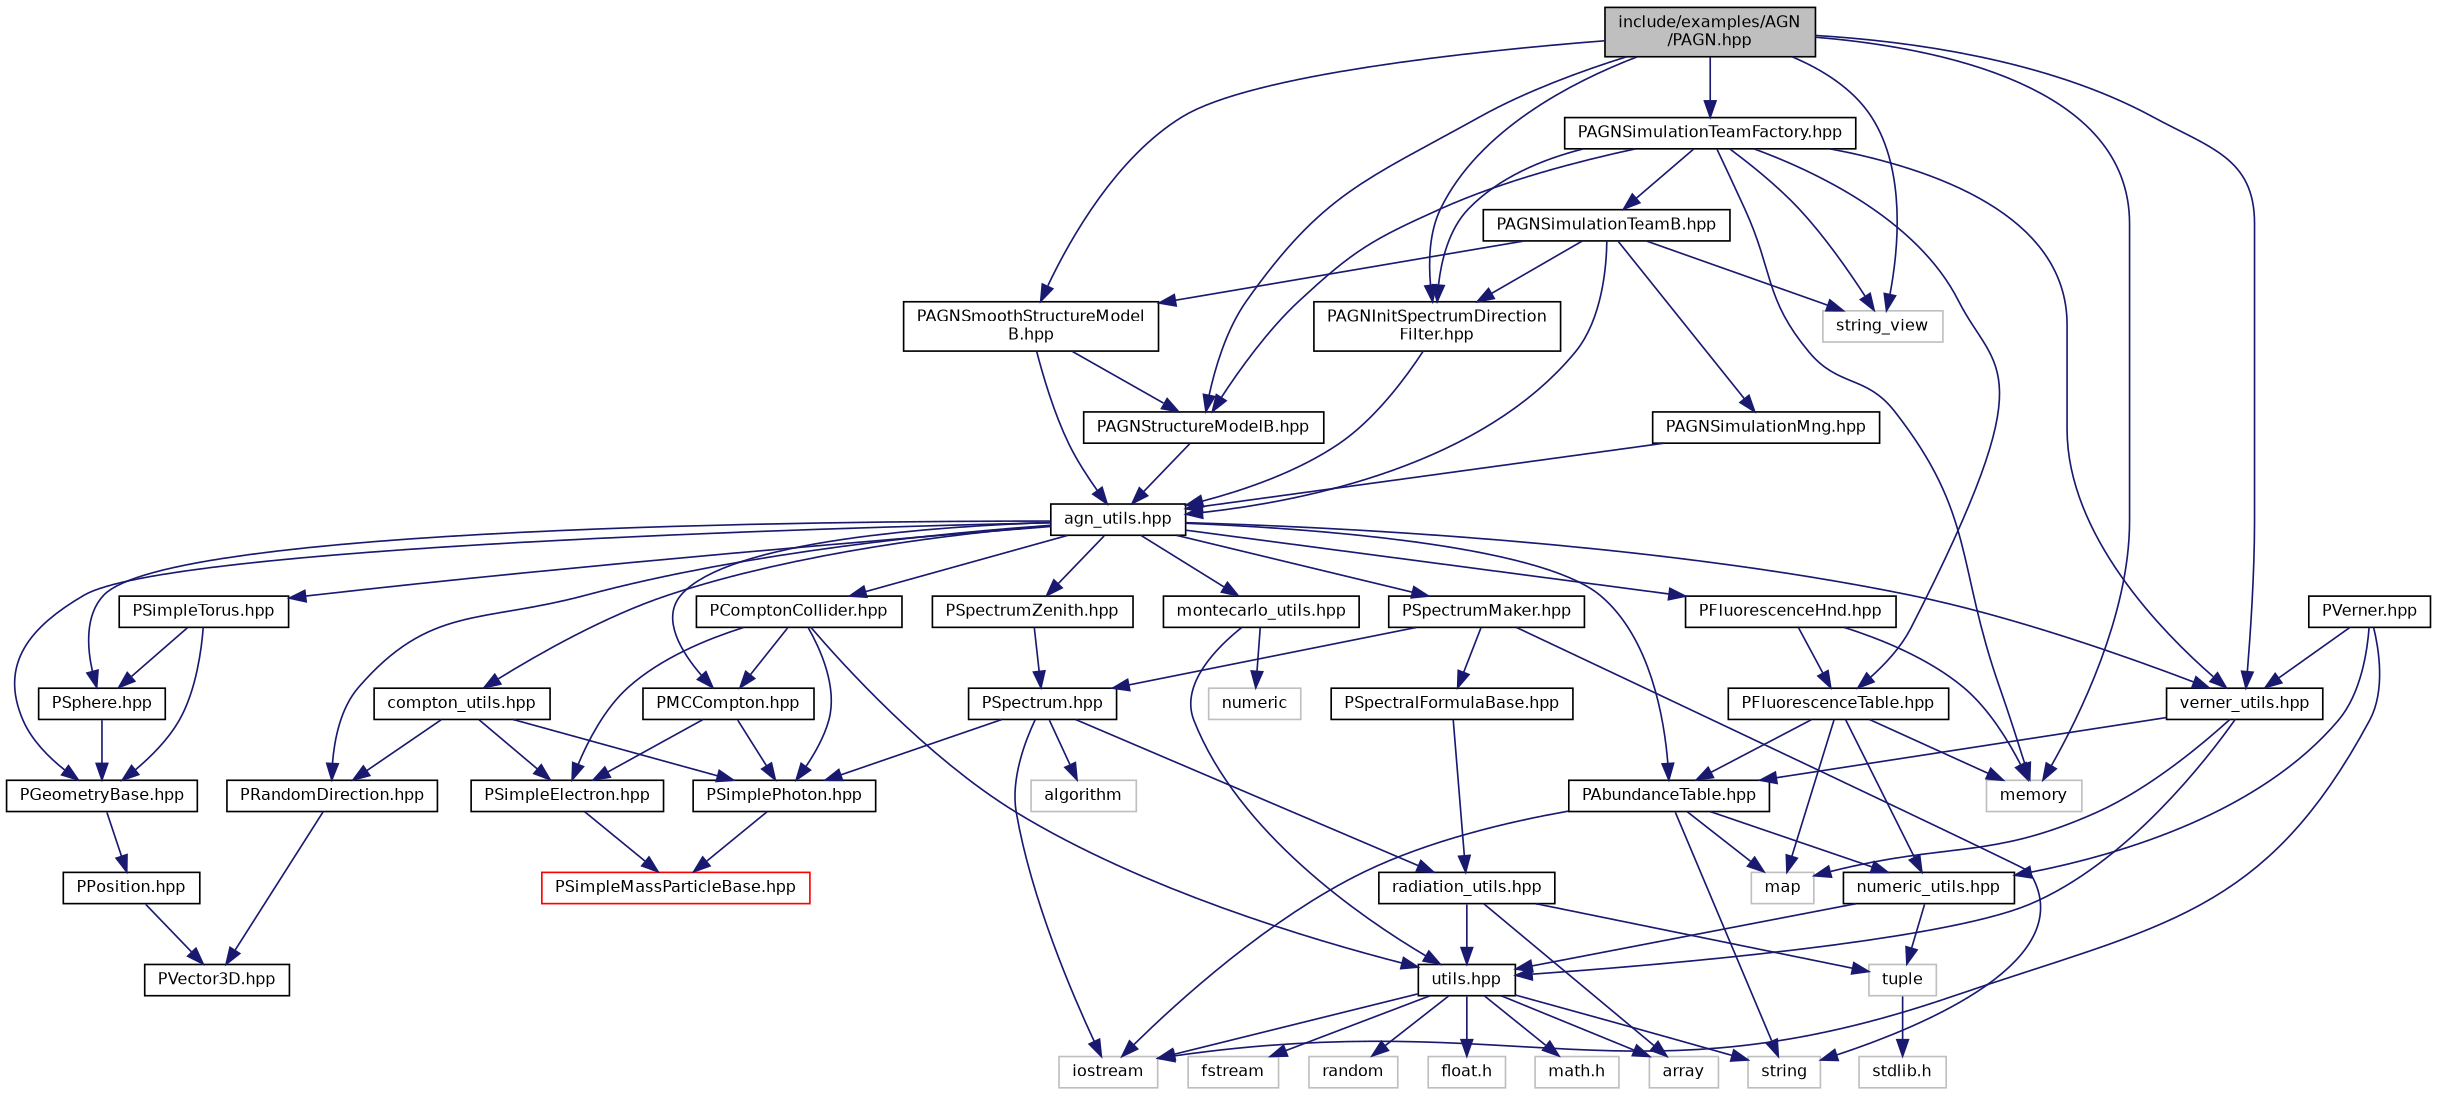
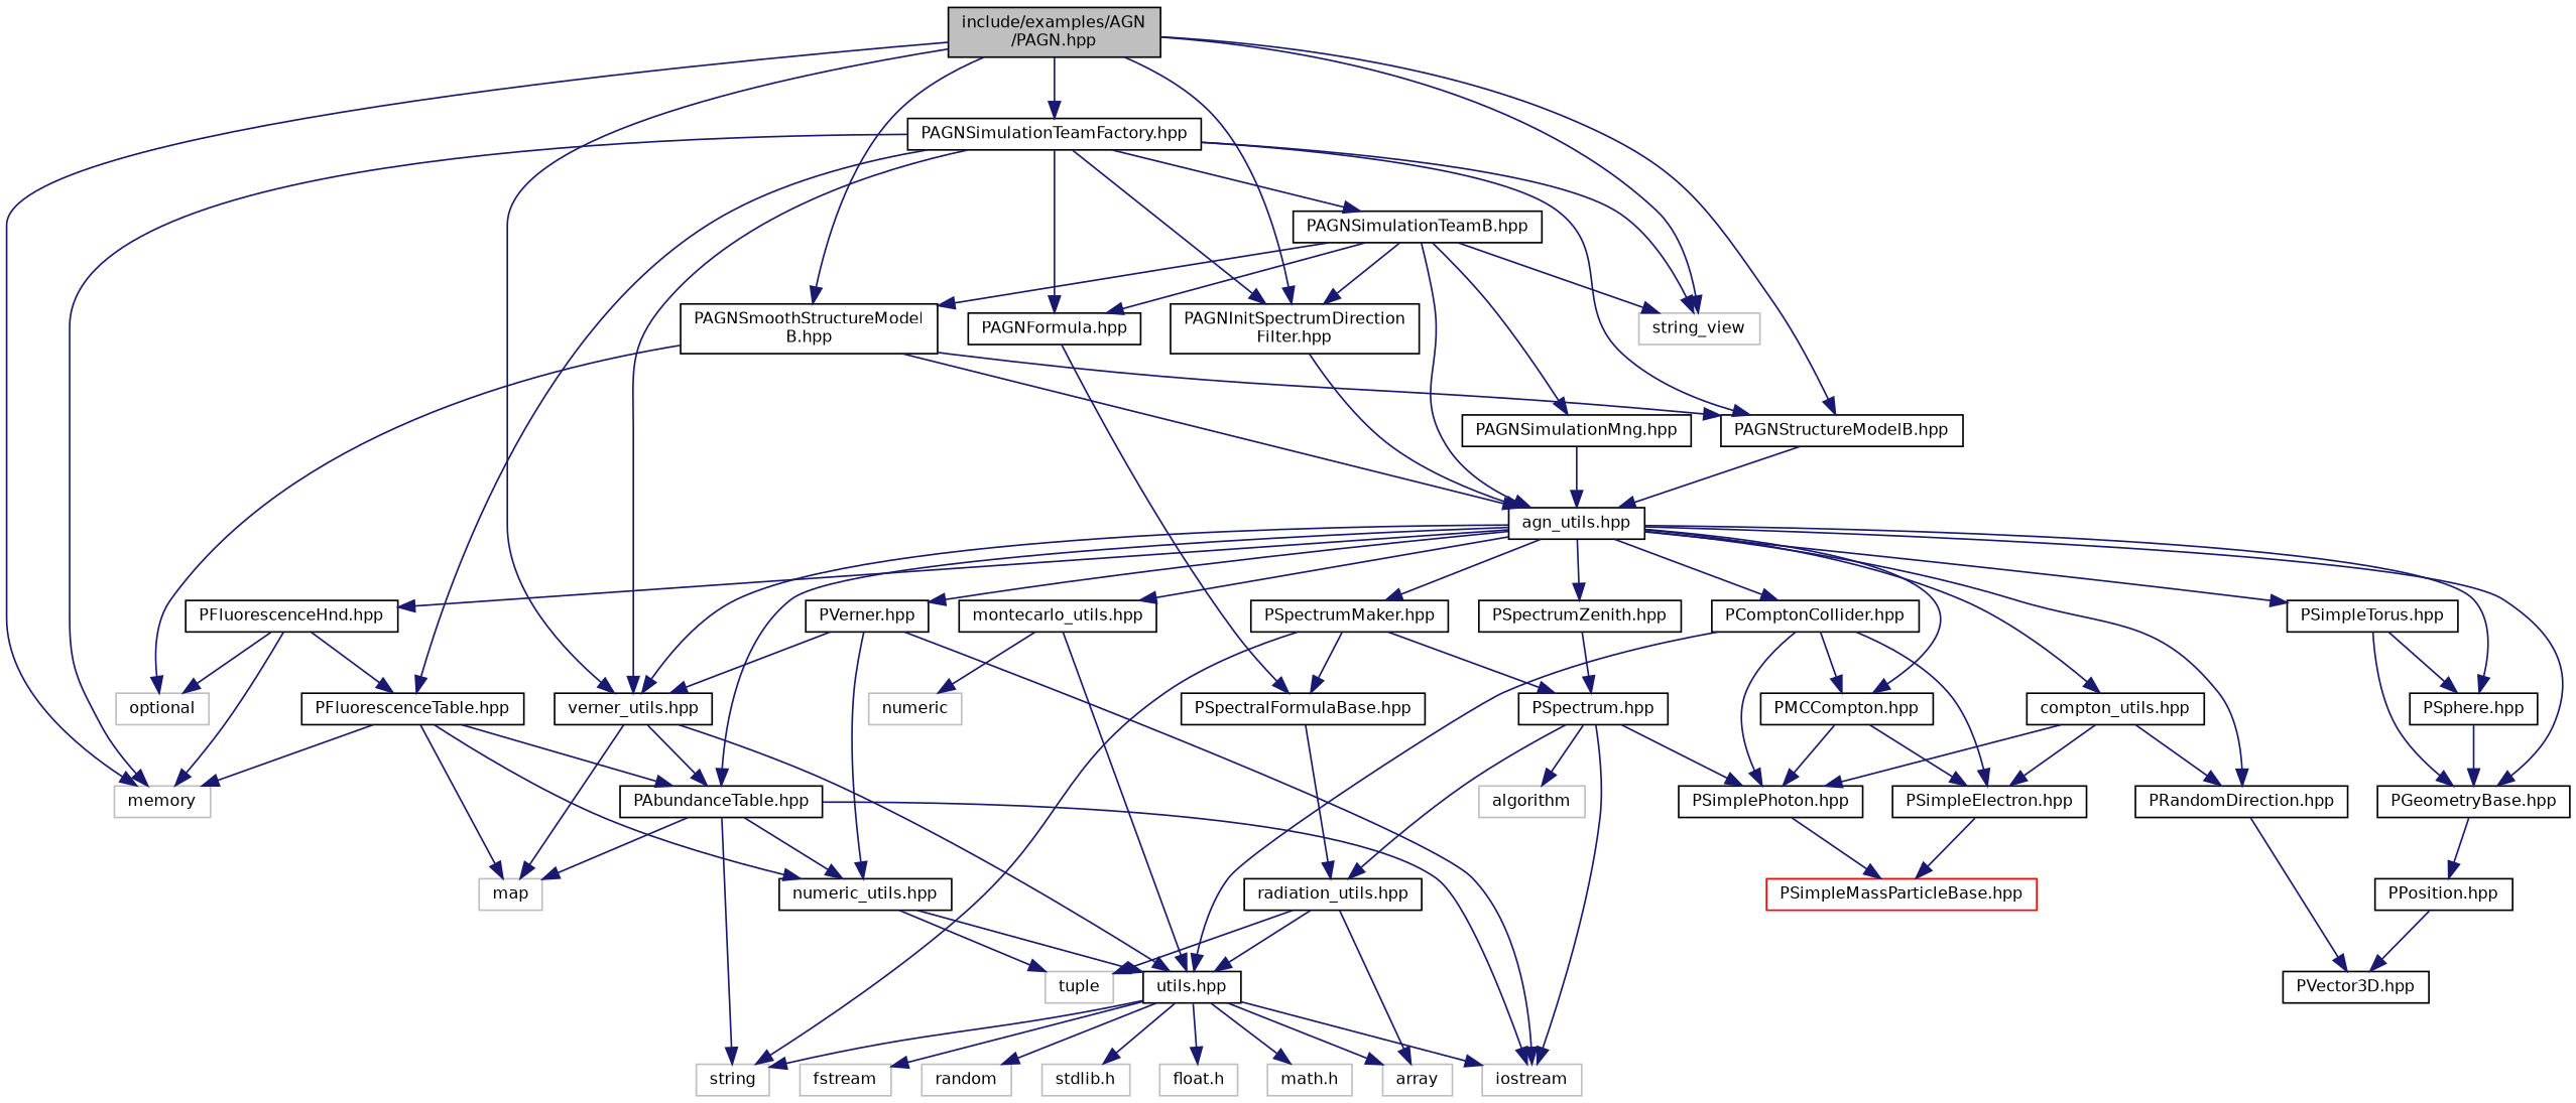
  digraph {
    node [color=black fillcolor=white fontname=Helvetica fontsize=10 shape=record style=filled]
    edge [color=midnightblue fontname=Helvetica fontsize=10 labelfontname=Helvetica labelfontsize=10 style=solid]
    n1 [fillcolor=grey75 fontcolor=black height=0.2 label="include/examples/AGN\l/PAGN.hpp" width=0.4]
    n2 [height=0.2 label="PAGNSmoothStructureModel\lB.hpp" width=0.4]
    n3 [color=grey75 height=0.2 label=memory width=0.4]
    n4 [height=0.2 label="verner_utils.hpp" width=0.4]
    n5 [height=0.2 label="PAGNStructureModelB.hpp" width=0.4]
    n6 [color=grey75 height=0.2 label=string_view width=0.4]
    n7 [height=0.2 label="PAGNSimulationTeamFactory.hpp" width=0.4]
    n8 [height=0.2 label="PAGNInitSpectrumDirection\lFilter.hpp" width=0.4]
    n9 [height=0.2 label="agn_utils.hpp" width=0.4]
+   n10 [color=grey75 height=0.2 label=optional width=0.4]
    n11 [height=0.2 label="PAbundanceTable.hpp" width=0.4]
    n12 [height=0.2 label="utils.hpp" width=0.4]
    n13 [color=grey75 height=0.2 label=map width=0.4]
    n14 [height=0.2 label="PFluorescenceTable.hpp" width=0.4]
    n15 [height=0.2 label="PAGNSimulationTeamB.hpp" width=0.4]
+   n16 [height=0.2 label="PAGNFormula.hpp" width=0.4]
    n17 [height=0.2 label="PSpectrumMaker.hpp" width=0.4]
    n18 [height=0.2 label="PGeometryBase.hpp" width=0.4]
    n19 [height=0.2 label="PSphere.hpp" width=0.4]
    n20 [height=0.2 label="PSimpleTorus.hpp" width=0.4]
    n21 [height=0.2 label="PFluorescenceHnd.hpp" width=0.4]
    n22 [height=0.2 label="PVerner.hpp" width=0.4]
    n23 [height=0.2 label="PComptonCollider.hpp" width=0.4]
    n24 [height=0.2 label="PMCCompton.hpp" width=0.4]
    n25 [height=0.2 label="PRandomDirection.hpp" width=0.4]
    n26 [height=0.2 label="compton_utils.hpp" width=0.4]
    n27 [height=0.2 label="montecarlo_utils.hpp" width=0.4]
    n28 [height=0.2 label="PSpectrumZenith.hpp" width=0.4]
    n29 [height=0.2 label="PSpectrum.hpp" width=0.4]
    n30 [color=grey75 height=0.2 label=string width=0.4]
    n31 [height=0.2 label="PSpectralFormulaBase.hpp" width=0.4]
    n32 [height=0.2 label="PPosition.hpp" width=0.4]
    n33 [color=grey75 height=0.2 label=iostream width=0.4]
    n34 [height=0.2 label="numeric_utils.hpp" width=0.4]
    n35 [height=0.2 label="PSimplePhoton.hpp" width=0.4]
    n36 [height=0.2 label="PSimpleElectron.hpp" width=0.4]
    n37 [height=0.2 label="PVector3D.hpp" width=0.4]
    n38 [color=grey75 height=0.2 label=numeric width=0.4]
    n39 [height=0.2 label="radiation_utils.hpp" width=0.4]
    n40 [color=grey75 height=0.2 label=algorithm width=0.4]
    n41 [color=grey75 height=0.2 label=array width=0.4]
    n42 [color=grey75 height=0.2 label=tuple width=0.4]
    n43 [color=red height=0.2 label="PSimpleMassParticleBase.hpp" width=0.4]
    n44 [color=grey75 height=0.2 label="stdlib.h" width=0.4]
    n45 [color=grey75 height=0.2 label="float.h" width=0.4]
    n46 [color=grey75 height=0.2 label="math.h" width=0.4]
    n47 [color=grey75 height=0.2 label=fstream width=0.4]
    n48 [color=grey75 height=0.2 label=random width=0.4]
    n49 [height=0.2 label="PAGNSimulationMng.hpp" width=0.4]
    n1 -> n2
    n1 -> n3
    n1 -> n4
    n1 -> n5
    n1 -> n6
    n1 -> n7
    n1 -> n8
    n2 -> n5
    n2 -> n9
+   n2 -> n10
    n4 -> n11
    n4 -> n12
    n4 -> n13
    n5 -> n9
    n7 -> n3
    n7 -> n4
    n7 -> n5
    n7 -> n6
    n7 -> n8
    n7 -> n14
    n7 -> n15
+   n7 -> n16
    n8 -> n9
    n9 -> n4
    n9 -> n11
    n9 -> n17
    n9 -> n18
    n9 -> n19
    n9 -> n20
    n9 -> n21
+   n9 -> n22
    n9 -> n23
    n9 -> n24
    n9 -> n25
    n9 -> n26
    n9 -> n27
    n9 -> n28
    n11 -> n13
    n11 -> n30
    n11 -> n33
    n11 -> n34
    n12 -> n30
    n12 -> n33
    n12 -> n41
-   n42 -> n44
+   n12 -> n44
    n12 -> n45
    n12 -> n46
    n12 -> n47
    n12 -> n48
    n14 -> n3
    n14 -> n11
    n14 -> n13
    n14 -> n34
    n15 -> n2
    n15 -> n6
    n15 -> n8
    n15 -> n9
+   n15 -> n16
    n15 -> n49
+   n16 -> n31
    n17 -> n29
    n17 -> n30
    n17 -> n31
    n18 -> n32
    n19 -> n18
    n20 -> n18
    n20 -> n19
    n21 -> n3
+   n21 -> n10
    n21 -> n14
    n22 -> n4
    n22 -> n33
    n22 -> n34
    n23 -> n12
    n23 -> n24
    n23 -> n35
    n23 -> n36
    n24 -> n35
    n24 -> n36
    n25 -> n37
    n26 -> n25
    n26 -> n35
    n26 -> n36
    n27 -> n12
    n27 -> n38
    n28 -> n29
    n29 -> n33
    n29 -> n35
    n29 -> n39
    n29 -> n40
    n31 -> n39
    n32 -> n37
    n34 -> n12
    n34 -> n42
    n35 -> n43
    n36 -> n43
    n39 -> n12
    n39 -> n41
    n39 -> n42
    n49 -> n9
  }
